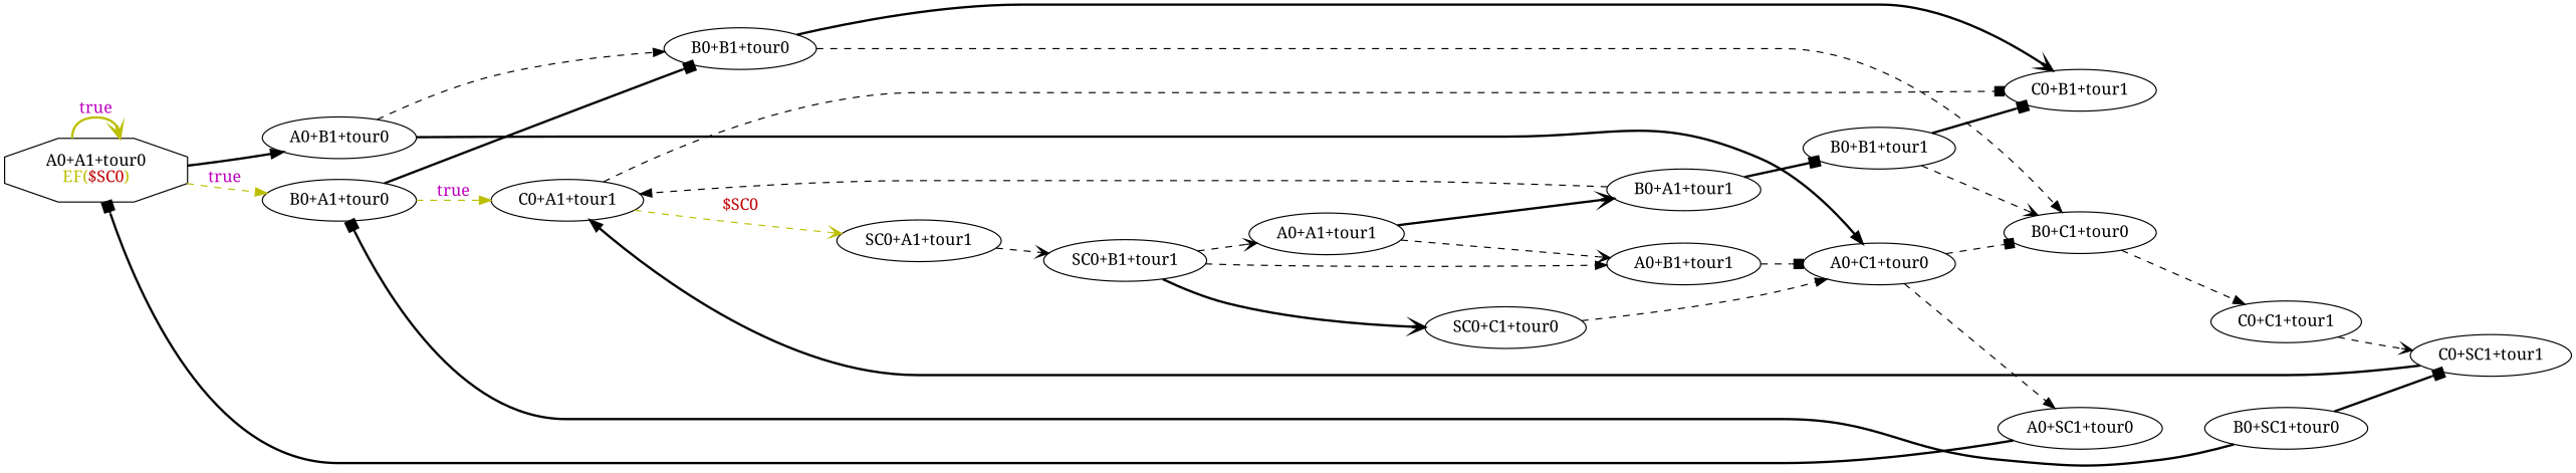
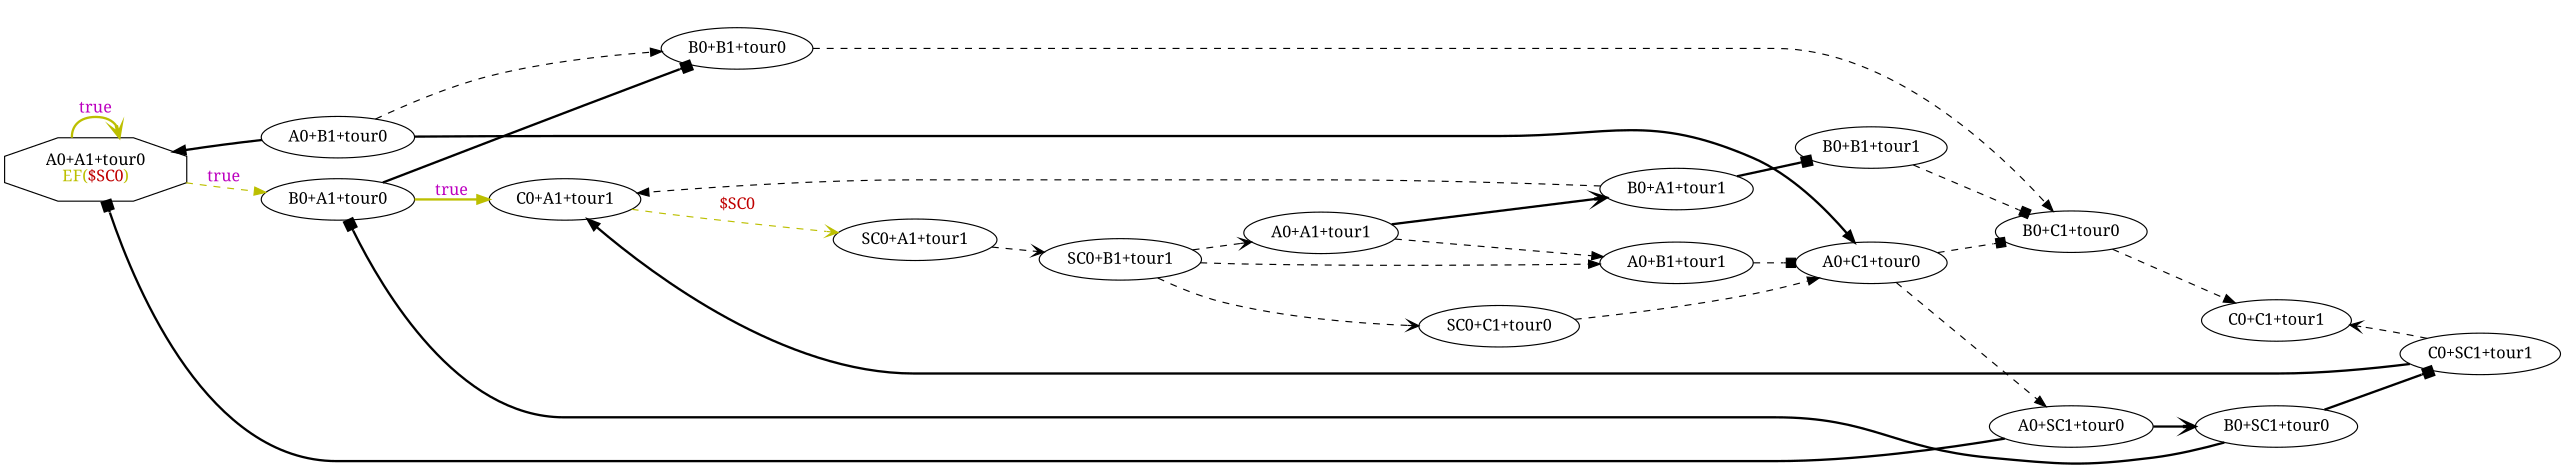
  digraph {
    fontname="Noto Serif"
    rankdir=LR
    node [fontname="Noto Serif"]
    edge [arrowhead=normal fontname="Noto Serif" style=dashed]
    n1 [label=<A0+A1+tour0<BR/><FONT COLOR="0.16999972 1 0.75">EF(<FONT COLOR="0.99999976 1 0.75">$SC0</FONT>)</FONT>> shape=octagon]
    n2 [label=<B0+A1+tour0>]
    n3 [label=<A0+B1+tour0>]
    n4 [label=<C0+A1+tour1>]
    n5 [label=<B0+B1+tour0>]
    n6 [label=<A0+C1+tour0>]
    n7 [label=<SC0+A1+tour1>]
-   n8 [label=<C0+B1+tour1>]
    n9 [label=<B0+C1+tour0>]
    n10 [label=<SC0+B1+tour1>]
    n11 [label=<A0+A1+tour1>]
    n12 [label=<B0+A1+tour1>]
    n13 [label=<A0+B1+tour1>]
    n14 [label=<SC0+C1+tour0>]
    n15 [label=<B0+B1+tour1>]
    n16 [label=<C0+C1+tour1>]
    n17 [label=<A0+SC1+tour0>]
    n18 [label=<B0+SC1+tour0>]
    n19 [label=<C0+SC1+tour1>]
    n1 -> n1 [arrowhead=vee color="0.16999972 1 0.75" label=<<FONT COLOR="0.82999974 1 0.75">true</FONT>> style=bold]
    n1 -> n2 [color="0.16999972 1 0.75" label=<<FONT COLOR="0.82999974 1 0.75">true</FONT>>]
-   n1 -> n3 [style=bold]
-   n2 -> n4 [color="0.16999972 1 0.75" label=<<FONT COLOR="0.82999974 1 0.75">true</FONT>>]
+   n3 -> n1 [style=bold]
+   n2 -> n4 [color="0.16999972 1 0.75" label=<<FONT COLOR="0.82999974 1 0.75">true</FONT>> style=bold]
    n2 -> n5 [arrowhead=box style=bold]
    n3 -> n5
    n3 -> n6 [style=bold]
    n4 -> n7 [arrowhead=vee color="0.16999972 1 0.75" label=<<FONT COLOR="0.99999976 1 0.75">$SC0</FONT>>]
-   n4 -> n8 [arrowhead=box]
-   n5 -> n8 [arrowhead=vee style=bold]
    n5 -> n9
    n6 -> n9 [arrowhead=box]
    n6 -> n17
    n7 -> n10 [arrowhead=vee]
    n9 -> n16
    n10 -> n11 [arrowhead=vee]
    n10 -> n13
-   n10 -> n14 [arrowhead=vee style=bold]
+   n10 -> n14 [arrowhead=vee]
    n11 -> n12 [arrowhead=vee style=bold]
-   n11 -> n13 [arrowhead=vee]
+   n11 -> n13
    n12 -> n4
    n12 -> n15 [arrowhead=box style=bold]
    n13 -> n6 [arrowhead=box]
    n14 -> n6
-   n15 -> n8 [arrowhead=box style=bold]
-   n15 -> n9 [arrowhead=vee]
-   n16 -> n19 [arrowhead=vee]
+   n15 -> n9 [arrowhead=box]
+   n19 -> n16 [arrowhead=vee]
    n17 -> n1 [arrowhead=box style=bold]
+   n17 -> n18 [arrowhead=vee style=bold]
    n18 -> n2 [arrowhead=box style=bold]
    n18 -> n19 [arrowhead=box style=bold]
    n19 -> n4 [style=bold]
  }
